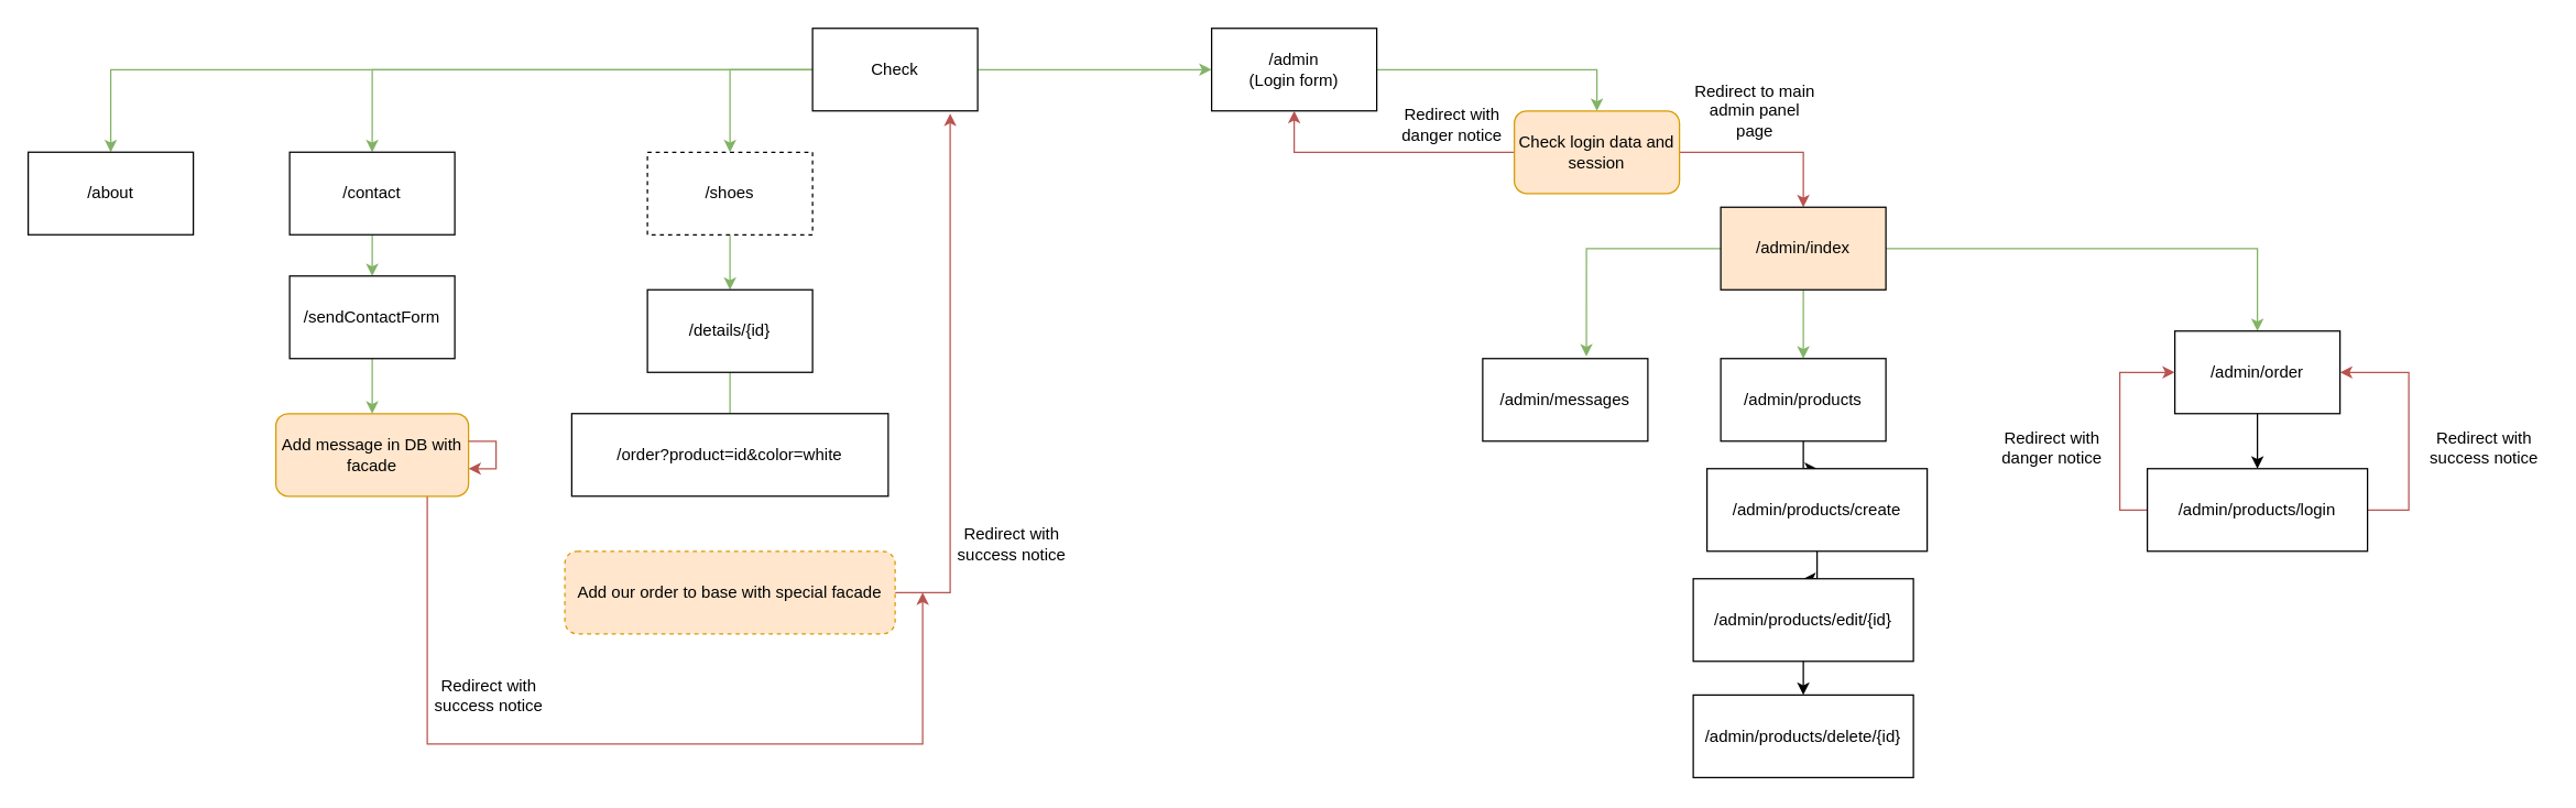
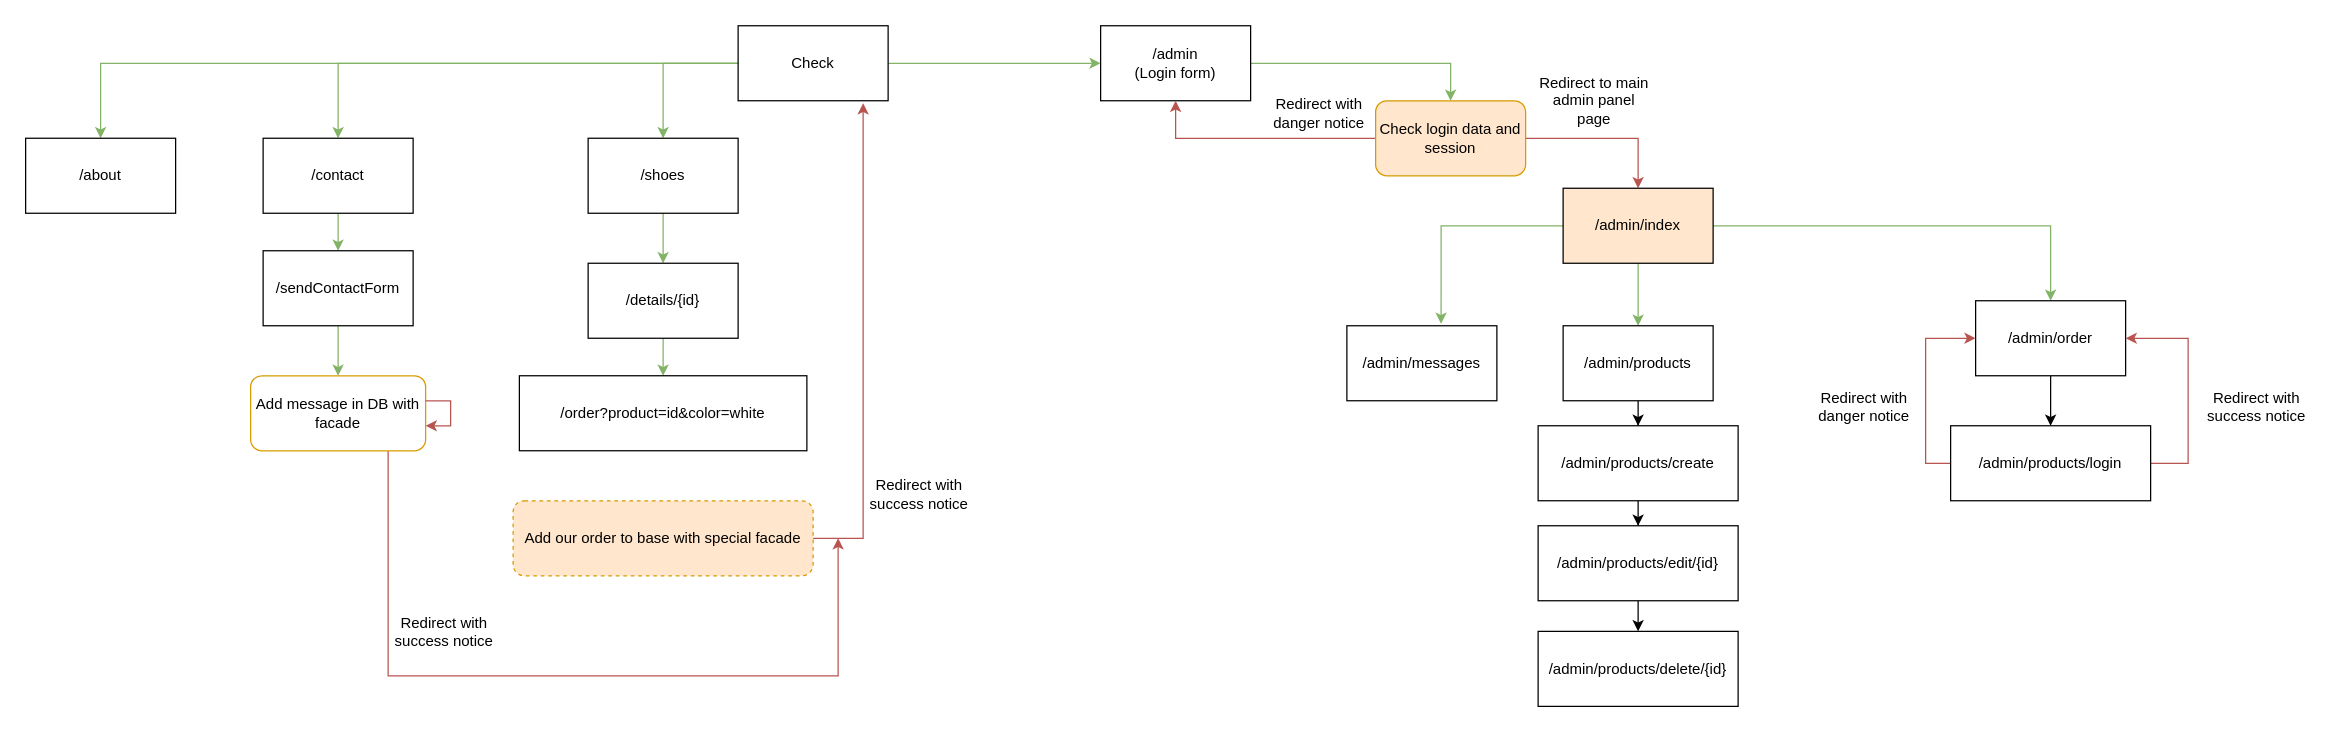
  <mxCell id="0" />
  <mxCell id="1" parent="0" />
  <mxCell id="2" style="edgeStyle=orthogonalEdgeStyle;rounded=0;orthogonalLoop=1;jettySize=auto;html=1;fillColor=#d5e8d4;strokeColor=#82b366;" edge="1" parent="1" source="6" target="8"><mxGeometry relative="1" as="geometry" /></mxCell>
  <mxCell id="3" style="edgeStyle=orthogonalEdgeStyle;rounded=0;orthogonalLoop=1;jettySize=auto;html=1;entryX=0.5;entryY=0;entryDx=0;entryDy=0;fillColor=#d5e8d4;strokeColor=#82b366;" edge="1" parent="1" source="6" target="10"><mxGeometry relative="1" as="geometry"><Array as="points"><mxPoint x="530" y="50" /></Array></mxGeometry></mxCell>
  <mxCell id="4" style="edgeStyle=orthogonalEdgeStyle;rounded=0;orthogonalLoop=1;jettySize=auto;html=1;fillColor=#d5e8d4;strokeColor=#82b366;" edge="1" parent="1" source="6" target="12"><mxGeometry relative="1" as="geometry" /></mxCell>
  <mxCell id="5" style="edgeStyle=orthogonalEdgeStyle;rounded=0;orthogonalLoop=1;jettySize=auto;html=1;entryX=0.5;entryY=0;entryDx=0;entryDy=0;fillColor=#d5e8d4;strokeColor=#82b366;" edge="1" parent="1" source="6" target="13"><mxGeometry relative="1" as="geometry" /></mxCell>
  <mxCell id="6" value="Check" style="rounded=0;whiteSpace=wrap;html=1;" vertex="1" parent="1"><mxGeometry x="590" y="20" width="120" height="60" as="geometry" /></mxCell>
  <mxCell id="7" style="edgeStyle=orthogonalEdgeStyle;rounded=0;orthogonalLoop=1;jettySize=auto;html=1;entryX=0.5;entryY=0;entryDx=0;entryDy=0;fillColor=#d5e8d4;strokeColor=#82b366;" edge="1" parent="1" source="8" target="28"><mxGeometry relative="1" as="geometry" /></mxCell>
  <mxCell id="8" value="/admin&lt;br&gt;(Login form)" style="rounded=0;whiteSpace=wrap;html=1;" vertex="1" parent="1"><mxGeometry x="880" y="20" width="120" height="60" as="geometry" /></mxCell>
  <mxCell id="9" style="edgeStyle=orthogonalEdgeStyle;rounded=0;orthogonalLoop=1;jettySize=auto;html=1;fillColor=#d5e8d4;strokeColor=#82b366;" edge="1" parent="1" source="10" target="15"><mxGeometry relative="1" as="geometry" /></mxCell>
- <mxCell id="10" value="/shoes" style="rounded=0;whiteSpace=wrap;html=1;dashed=1;" vertex="1" parent="1"><mxGeometry x="470" y="110" width="120" height="60" as="geometry" /></mxCell>
+ <mxCell id="10" value="/shoes" style="rounded=0;whiteSpace=wrap;html=1;" vertex="1" parent="1"><mxGeometry x="470" y="110" width="120" height="60" as="geometry" /></mxCell>
  <mxCell id="11" style="edgeStyle=orthogonalEdgeStyle;rounded=0;orthogonalLoop=1;jettySize=auto;html=1;fillColor=#d5e8d4;strokeColor=#82b366;" edge="1" parent="1" source="12" target="18"><mxGeometry relative="1" as="geometry" /></mxCell>
  <mxCell id="12" value="/contact" style="rounded=0;whiteSpace=wrap;html=1;" vertex="1" parent="1"><mxGeometry x="210" y="110" width="120" height="60" as="geometry" /></mxCell>
  <mxCell id="13" value="/about" style="rounded=0;whiteSpace=wrap;html=1;" vertex="1" parent="1"><mxGeometry x="20" y="110" width="120" height="60" as="geometry" /></mxCell>
- <mxCell id="14" style="edgeStyle=orthogonalEdgeStyle;rounded=0;orthogonalLoop=1;jettySize=auto;html=1;fillColor=#d5e8d4;strokeColor=#82b366;endArrow=none;" edge="1" parent="1" source="15" target="16"><mxGeometry relative="1" as="geometry" /></mxCell>
+ <mxCell id="14" style="edgeStyle=orthogonalEdgeStyle;rounded=0;orthogonalLoop=1;jettySize=auto;html=1;fillColor=#d5e8d4;strokeColor=#82b366;" edge="1" parent="1" source="15" target="16"><mxGeometry relative="1" as="geometry" /></mxCell>
  <mxCell id="15" value="/details/{id}" style="rounded=0;whiteSpace=wrap;html=1;" vertex="1" parent="1"><mxGeometry x="470" y="210" width="120" height="60" as="geometry" /></mxCell>
  <mxCell id="16" value="/order?product=id&amp;amp;color=white" style="rounded=0;whiteSpace=wrap;html=1;" vertex="1" parent="1"><mxGeometry x="415" y="300" width="230" height="60" as="geometry" /></mxCell>
  <mxCell id="17" style="edgeStyle=orthogonalEdgeStyle;rounded=0;orthogonalLoop=1;jettySize=auto;html=1;fillColor=#d5e8d4;strokeColor=#82b366;" edge="1" parent="1" source="18" target="23"><mxGeometry relative="1" as="geometry" /></mxCell>
  <mxCell id="18" value="/sendContactForm" style="rounded=0;whiteSpace=wrap;html=1;" vertex="1" parent="1"><mxGeometry x="210" y="200" width="120" height="60" as="geometry" /></mxCell>
  <mxCell id="19" style="edgeStyle=orthogonalEdgeStyle;rounded=0;orthogonalLoop=1;jettySize=auto;html=1;fillColor=#f8cecc;strokeColor=#b85450;" edge="1" parent="1" source="20"><mxGeometry relative="1" as="geometry"><mxPoint x="690" y="82" as="targetPoint" /><Array as="points"><mxPoint x="690" y="430" /><mxPoint x="690" y="82" /></Array></mxGeometry></mxCell>
  <mxCell id="20" value="Add our order to base with special facade" style="rounded=1;whiteSpace=wrap;html=1;fillColor=#ffe6cc;strokeColor=#d79b00;dashed=1;" vertex="1" parent="1"><mxGeometry x="410" y="400" width="240" height="60" as="geometry" /></mxCell>
  <mxCell id="21" value="Redirect with success notice" style="text;html=1;strokeColor=none;fillColor=none;align=center;verticalAlign=middle;whiteSpace=wrap;rounded=0;" vertex="1" parent="1"><mxGeometry x="690" y="360" width="90" height="70" as="geometry" /></mxCell>
  <mxCell id="22" style="edgeStyle=orthogonalEdgeStyle;rounded=0;orthogonalLoop=1;jettySize=auto;html=1;fillColor=#f8cecc;strokeColor=#b85450;" edge="1" parent="1" source="23"><mxGeometry relative="1" as="geometry"><mxPoint x="670" y="430" as="targetPoint" /><Array as="points"><mxPoint x="310" y="540" /><mxPoint x="670" y="540" /></Array></mxGeometry></mxCell>
- <mxCell id="23" value="Add message in DB with facade" style="rounded=1;whiteSpace=wrap;html=1;fillColor=#ffe6cc;strokeColor=#d79b00;" vertex="1" parent="1"><mxGeometry x="200" y="300" width="140" height="60" as="geometry" /></mxCell>
+ <mxCell id="23" value="Add message in DB with facade" style="rounded=1;whiteSpace=wrap;html=1;fillColor=#ffffff;strokeColor=#d79b00;" vertex="1" parent="1"><mxGeometry x="200" y="300" width="140" height="60" as="geometry" /></mxCell>
  <mxCell id="24" value="Redirect with success notice" style="text;html=1;strokeColor=none;fillColor=none;align=center;verticalAlign=middle;whiteSpace=wrap;rounded=0;" vertex="1" parent="1"><mxGeometry x="310" y="470" width="90" height="70" as="geometry" /></mxCell>
  <mxCell id="25" style="edgeStyle=orthogonalEdgeStyle;rounded=0;orthogonalLoop=1;jettySize=auto;html=1;fillColor=#f8cecc;strokeColor=#b85450;" edge="1" parent="1" source="23" target="23"><mxGeometry relative="1" as="geometry" /></mxCell>
  <mxCell id="26" style="edgeStyle=orthogonalEdgeStyle;rounded=0;orthogonalLoop=1;jettySize=auto;html=1;entryX=0.5;entryY=1;entryDx=0;entryDy=0;fillColor=#f8cecc;strokeColor=#b85450;" edge="1" parent="1" source="28" target="8"><mxGeometry relative="1" as="geometry" /></mxCell>
  <mxCell id="27" style="edgeStyle=orthogonalEdgeStyle;rounded=0;orthogonalLoop=1;jettySize=auto;html=1;fillColor=#f8cecc;strokeColor=#b85450;" edge="1" parent="1" source="28" target="33"><mxGeometry relative="1" as="geometry" /></mxCell>
  <mxCell id="28" value="Check login data and session" style="rounded=1;whiteSpace=wrap;html=1;fillColor=#ffe6cc;strokeColor=#d79b00;" vertex="1" parent="1"><mxGeometry x="1100" y="80" width="120" height="60" as="geometry" /></mxCell>
  <mxCell id="29" value="Redirect with danger notice" style="text;html=1;strokeColor=none;fillColor=none;align=center;verticalAlign=middle;whiteSpace=wrap;rounded=0;" vertex="1" parent="1"><mxGeometry x="1010" y="70" width="90" height="40" as="geometry" /></mxCell>
  <mxCell id="30" style="edgeStyle=orthogonalEdgeStyle;rounded=0;orthogonalLoop=1;jettySize=auto;html=1;entryX=0.628;entryY=-0.025;entryDx=0;entryDy=0;entryPerimeter=0;fillColor=#d5e8d4;strokeColor=#82b366;" edge="1" parent="1" source="33" target="35"><mxGeometry relative="1" as="geometry" /></mxCell>
  <mxCell id="31" style="edgeStyle=orthogonalEdgeStyle;rounded=0;orthogonalLoop=1;jettySize=auto;html=1;fillColor=#d5e8d4;strokeColor=#82b366;" edge="1" parent="1" source="33" target="37"><mxGeometry relative="1" as="geometry" /></mxCell>
  <mxCell id="32" style="edgeStyle=orthogonalEdgeStyle;rounded=0;orthogonalLoop=1;jettySize=auto;html=1;fillColor=#d5e8d4;strokeColor=#82b366;" edge="1" parent="1" source="33" target="39"><mxGeometry relative="1" as="geometry" /></mxCell>
  <mxCell id="33" value="/admin/index" style="rounded=0;whiteSpace=wrap;html=1;fillColor=#ffe6cc;" vertex="1" parent="1"><mxGeometry x="1250" y="150" width="120" height="60" as="geometry" /></mxCell>
  <mxCell id="34" value="Redirect to main admin panel page" style="text;html=1;strokeColor=none;fillColor=none;align=center;verticalAlign=middle;whiteSpace=wrap;rounded=0;" vertex="1" parent="1"><mxGeometry x="1230" y="60" width="90" height="40" as="geometry" /></mxCell>
  <mxCell id="35" value="/admin/messages" style="rounded=0;whiteSpace=wrap;html=1;" vertex="1" parent="1"><mxGeometry x="1077" y="260" width="120" height="60" as="geometry" /></mxCell>
  <mxCell id="36" style="edgeStyle=orthogonalEdgeStyle;rounded=0;orthogonalLoop=1;jettySize=auto;html=1;" edge="1" parent="1" source="37" target="41"><mxGeometry relative="1" as="geometry" /></mxCell>
  <mxCell id="37" value="/admin/products" style="rounded=0;whiteSpace=wrap;html=1;" vertex="1" parent="1"><mxGeometry x="1250" y="260" width="120" height="60" as="geometry" /></mxCell>
  <mxCell id="38" style="edgeStyle=orthogonalEdgeStyle;rounded=0;orthogonalLoop=1;jettySize=auto;html=1;" edge="1" parent="1" source="39" target="47"><mxGeometry relative="1" as="geometry" /></mxCell>
  <mxCell id="39" value="/admin/order" style="rounded=0;whiteSpace=wrap;html=1;" vertex="1" parent="1"><mxGeometry x="1580" y="240" width="120" height="60" as="geometry" /></mxCell>
  <mxCell id="40" style="edgeStyle=orthogonalEdgeStyle;rounded=0;orthogonalLoop=1;jettySize=auto;html=1;" edge="1" parent="1" source="41" target="43"><mxGeometry relative="1" as="geometry" /></mxCell>
- <mxCell id="41" value="/admin/products/create" style="rounded=0;whiteSpace=wrap;html=1;" vertex="1" parent="1"><mxGeometry x="1240" y="340" width="160" height="60" as="geometry" /></mxCell>
+ <mxCell id="41" value="/admin/products/create" style="rounded=0;whiteSpace=wrap;html=1;" vertex="1" parent="1"><mxGeometry x="1230" y="340" width="160" height="60" as="geometry" /></mxCell>
  <mxCell id="42" style="edgeStyle=orthogonalEdgeStyle;rounded=0;orthogonalLoop=1;jettySize=auto;html=1;" edge="1" parent="1" source="43" target="44"><mxGeometry relative="1" as="geometry" /></mxCell>
  <mxCell id="43" value="/admin/products/edit/{id}" style="rounded=0;whiteSpace=wrap;html=1;" vertex="1" parent="1"><mxGeometry x="1230" y="420" width="160" height="60" as="geometry" /></mxCell>
  <mxCell id="44" value="/admin/products/delete/{id}" style="rounded=0;whiteSpace=wrap;html=1;" vertex="1" parent="1"><mxGeometry x="1230" y="504.5" width="160" height="60" as="geometry" /></mxCell>
  <mxCell id="45" style="edgeStyle=orthogonalEdgeStyle;rounded=0;orthogonalLoop=1;jettySize=auto;html=1;fillColor=#f8cecc;strokeColor=#b85450;entryX=1;entryY=0.5;entryDx=0;entryDy=0;" edge="1" parent="1" source="47" target="39"><mxGeometry relative="1" as="geometry"><Array as="points"><mxPoint x="1750" y="370" /><mxPoint x="1750" y="270" /></Array></mxGeometry></mxCell>
  <mxCell id="46" style="edgeStyle=orthogonalEdgeStyle;rounded=0;orthogonalLoop=1;jettySize=auto;html=1;entryX=0;entryY=0.5;entryDx=0;entryDy=0;fillColor=#f8cecc;strokeColor=#b85450;exitX=0;exitY=0.5;exitDx=0;exitDy=0;" edge="1" parent="1" source="47" target="39"><mxGeometry relative="1" as="geometry"><Array as="points"><mxPoint x="1540" y="370" /><mxPoint x="1540" y="270" /></Array></mxGeometry></mxCell>
  <mxCell id="47" value="/admin/products/login" style="rounded=0;whiteSpace=wrap;html=1;" vertex="1" parent="1"><mxGeometry x="1560" y="340" width="160" height="60" as="geometry" /></mxCell>
  <mxCell id="48" value="Redirect with success notice" style="text;html=1;strokeColor=none;fillColor=none;align=center;verticalAlign=middle;whiteSpace=wrap;rounded=0;" vertex="1" parent="1"><mxGeometry x="1760" y="290" width="90" height="70" as="geometry" /></mxCell>
  <mxCell id="49" value="Redirect with danger notice" style="text;html=1;strokeColor=none;fillColor=none;align=center;verticalAlign=middle;whiteSpace=wrap;rounded=0;" vertex="1" parent="1"><mxGeometry x="1446" y="305" width="90" height="40" as="geometry" /></mxCell>
